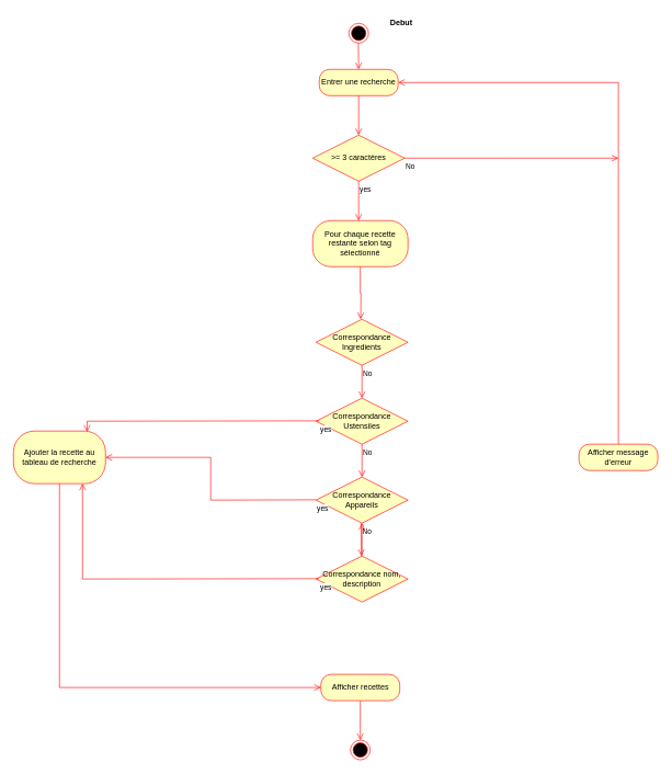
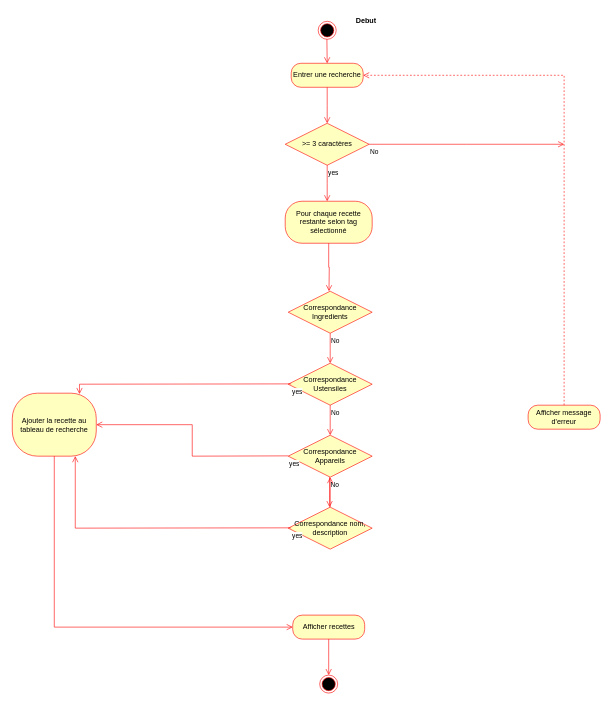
  <mxCell id="0" />
  <mxCell id="1" parent="0" />
  <mxCell id="2" value="" style="ellipse;html=1;shape=endState;fillColor=#000000;strokeColor=#ff0000;" vertex="1" parent="1"><mxGeometry x="530" y="35" width="30" height="30" as="geometry" /></mxCell>
  <mxCell id="3" value="Debut" style="text;align=center;fontStyle=1;verticalAlign=middle;spacingLeft=3;spacingRight=3;strokeColor=none;rotatable=0;points=[[0,0.5],[1,0.5]];portConstraint=eastwest;" vertex="1" parent="1"><mxGeometry x="570" y="20" width="80" height="26" as="geometry" /></mxCell>
  <mxCell id="4" value="Entrer une recherche" style="rounded=1;whiteSpace=wrap;html=1;arcSize=40;fontColor=#000000;fillColor=#ffffc0;strokeColor=#ff0000;" vertex="1" parent="1"><mxGeometry x="485" y="105" width="120" height="40" as="geometry" /></mxCell>
  <mxCell id="5" value="" style="edgeStyle=orthogonalEdgeStyle;html=1;verticalAlign=bottom;endArrow=open;endSize=8;strokeColor=#ff0000;rounded=0;" edge="1" source="4" parent="1"><mxGeometry relative="1" as="geometry"><mxPoint x="545" y="205" as="targetPoint" /></mxGeometry></mxCell>
  <mxCell id="6" value="&amp;gt;= 3 caractères" style="rhombus;whiteSpace=wrap;html=1;fillColor=#ffffc0;strokeColor=#ff0000;" vertex="1" parent="1"><mxGeometry x="475" y="205" width="140" height="70" as="geometry" /></mxCell>
  <mxCell id="7" value="yes" style="edgeStyle=orthogonalEdgeStyle;html=1;align=left;verticalAlign=top;endArrow=open;endSize=8;strokeColor=#ff0000;rounded=0;" edge="1" source="6" parent="1"><mxGeometry x="-1" relative="1" as="geometry"><mxPoint x="545" y="335" as="targetPoint" /></mxGeometry></mxCell>
  <mxCell id="8" value="No" style="edgeStyle=orthogonalEdgeStyle;html=1;align=left;verticalAlign=top;endArrow=open;endSize=8;strokeColor=#ff0000;rounded=0;exitX=1;exitY=0.5;exitDx=0;exitDy=0;" edge="1" parent="1" source="6"><mxGeometry x="-1" relative="1" as="geometry"><mxPoint x="940" y="240" as="targetPoint" /><mxPoint x="670" y="295" as="sourcePoint" /></mxGeometry></mxCell>
  <mxCell id="9" value="Pour chaque recette restante selon tag sélectionné" style="rounded=1;whiteSpace=wrap;html=1;arcSize=40;fontColor=#000000;fillColor=#ffffc0;strokeColor=#ff0000;" vertex="1" parent="1"><mxGeometry x="475" y="335" width="145" height="70" as="geometry" /></mxCell>
  <mxCell id="10" value="" style="edgeStyle=orthogonalEdgeStyle;html=1;verticalAlign=bottom;endArrow=open;endSize=8;strokeColor=#ff0000;rounded=0;" edge="1" source="9" parent="1"><mxGeometry relative="1" as="geometry"><mxPoint x="548" y="485" as="targetPoint" /></mxGeometry></mxCell>
  <mxCell id="11" value="Correspondance Ingredients" style="rhombus;whiteSpace=wrap;html=1;fillColor=#ffffc0;strokeColor=#ff0000;" vertex="1" parent="1"><mxGeometry x="480" y="485" width="140" height="70" as="geometry" /></mxCell>
  <mxCell id="12" value="No" style="edgeStyle=orthogonalEdgeStyle;html=1;align=left;verticalAlign=top;endArrow=open;endSize=8;strokeColor=#ff0000;rounded=0;exitX=0.5;exitY=1;exitDx=0;exitDy=0;" edge="1" parent="1" source="11"><mxGeometry x="-1" relative="1" as="geometry"><mxPoint y="605" as="targetPoint" x="550" /><mxPoint x="620" y="519.5" as="sourcePoint" /></mxGeometry></mxCell>
  <mxCell id="13" value="Correspondance Ustensiles" style="rhombus;whiteSpace=wrap;html=1;fillColor=#ffffc0;strokeColor=#ff0000;" vertex="1" parent="1"><mxGeometry x="480" y="605" width="140" height="70" as="geometry" /></mxCell>
  <mxCell id="14" value="Correspondance Appareils" style="rhombus;whiteSpace=wrap;html=1;fillColor=#ffffc0;strokeColor=#ff0000;" vertex="1" parent="1"><mxGeometry x="480" y="725" width="140" height="70" as="geometry" /></mxCell>
  <mxCell id="15" value="No" style="edgeStyle=orthogonalEdgeStyle;html=1;align=left;verticalAlign=top;endArrow=open;endSize=8;strokeColor=#ff0000;rounded=0;exitX=0.5;exitY=1;exitDx=0;exitDy=0;" edge="1" parent="1"><mxGeometry x="-1" relative="1" as="geometry"><mxPoint y="725" as="targetPoint" x="550" /><mxPoint y="675" as="sourcePoint" x="550" /><Array as="points"><mxPoint y="685" x="550" /><mxPoint y="685" x="550" /></Array></mxGeometry></mxCell>
  <mxCell id="16" value="No" style="edgeStyle=orthogonalEdgeStyle;html=1;align=left;verticalAlign=top;endArrow=open;endSize=8;strokeColor=#ff0000;rounded=0;exitX=0.5;exitY=1;exitDx=0;exitDy=0;" edge="1" parent="1"><mxGeometry x="-1" relative="1" as="geometry"><mxPoint x="549" y="845" as="targetPoint" /><mxPoint x="549" y="795" as="sourcePoint" /></mxGeometry></mxCell>
  <mxCell id="17" value="Correspondance nom, description" style="rhombus;whiteSpace=wrap;html=1;fillColor=#ffffc0;strokeColor=#ff0000;" vertex="1" parent="1"><mxGeometry x="480" y="845" width="140" height="70" as="geometry" /></mxCell>
  <mxCell id="18" value="yes" style="edgeStyle=orthogonalEdgeStyle;html=1;align=left;verticalAlign=top;endArrow=open;endSize=8;strokeColor=#ff0000;rounded=0;exitX=0;exitY=0.5;exitDx=0;exitDy=0;entryX=0.8;entryY=0.013;entryDx=0;entryDy=0;entryPerimeter=0;" edge="1" parent="1" target="21"><mxGeometry x="-1" relative="1" as="geometry"><mxPoint x="345" y="639.5" as="targetPoint" /><mxPoint x="485" y="639.5" as="sourcePoint" /></mxGeometry></mxCell>
  <mxCell id="19" value="yes" style="edgeStyle=orthogonalEdgeStyle;html=1;align=left;verticalAlign=top;endArrow=open;endSize=8;strokeColor=#ff0000;rounded=0;exitX=0;exitY=0.5;exitDx=0;exitDy=0;entryX=1;entryY=0.5;entryDx=0;entryDy=0;" edge="1" parent="1" target="21"><mxGeometry x="-1" relative="1" as="geometry"><mxPoint x="340" y="759.5" as="targetPoint" /><mxPoint x="480" y="759.5" as="sourcePoint" /></mxGeometry></mxCell>
  <mxCell id="20" value="yes" style="edgeStyle=orthogonalEdgeStyle;html=1;align=left;verticalAlign=top;endArrow=open;endSize=8;strokeColor=#ff0000;rounded=0;exitX=0;exitY=0.5;exitDx=0;exitDy=0;entryX=0.75;entryY=1;entryDx=0;entryDy=0;" edge="1" parent="1" target="21"><mxGeometry x="-1" relative="1" as="geometry"><mxPoint x="345" y="879.5" as="targetPoint" /><mxPoint x="485" y="879.5" as="sourcePoint" /></mxGeometry></mxCell>
- <mxCell id="21" value="Ajouter la recette au tableau de recherche" style="rounded=1;whiteSpace=wrap;html=1;arcSize=40;fontColor=#000000;fillColor=#ffffc0;strokeColor=#ff0000;" vertex="1" parent="1"><mxGeometry x="20" y="655" width="140" height="80" as="geometry" /></mxCell>
+ <mxCell id="21" value="Ajouter la recette au tableau de recherche" style="rounded=1;whiteSpace=wrap;html=1;arcSize=40;fontColor=#000000;fillColor=#ffffc0;strokeColor=#ff0000;" vertex="1" parent="1"><mxGeometry x="20" y="655" width="140" height="105" as="geometry" /></mxCell>
  <mxCell id="22" value="" style="edgeStyle=orthogonalEdgeStyle;html=1;verticalAlign=bottom;endArrow=open;endSize=8;strokeColor=#ff0000;rounded=0;entryX=0;entryY=0.5;entryDx=0;entryDy=0;" edge="1" source="21" parent="1" target="23"><mxGeometry relative="1" as="geometry"><mxPoint x="90" y="1055" as="targetPoint" /><Array as="points"><mxPoint x="90" y="1045" /></Array></mxGeometry></mxCell>
  <mxCell id="23" value="Afficher recettes" style="rounded=1;whiteSpace=wrap;html=1;arcSize=40;fontColor=#000000;fillColor=#ffffc0;strokeColor=#ff0000;" vertex="1" parent="1"><mxGeometry x="487.5" y="1025" width="120" height="40" as="geometry" /></mxCell>
  <mxCell id="24" value="" style="edgeStyle=orthogonalEdgeStyle;html=1;verticalAlign=bottom;endArrow=open;endSize=8;strokeColor=#ff0000;rounded=0;" edge="1" source="23" parent="1"><mxGeometry relative="1" as="geometry"><mxPoint x="547.5" y="1125" as="targetPoint" /></mxGeometry></mxCell>
  <mxCell id="25" value="" style="ellipse;html=1;shape=endState;fillColor=#000000;strokeColor=#ff0000;" vertex="1" parent="1"><mxGeometry x="532.5" y="1125" width="30" height="30" as="geometry" /></mxCell>
  <mxCell id="26" value="Afficher message d'erreur" style="rounded=1;whiteSpace=wrap;html=1;arcSize=40;fontColor=#000000;fillColor=#ffffc0;strokeColor=#ff0000;" vertex="1" parent="1"><mxGeometry x="880" y="675" width="120" height="40" as="geometry" /></mxCell>
  <mxCell id="27" value="" style="edgeStyle=orthogonalEdgeStyle;html=1;verticalAlign=bottom;endArrow=open;endSize=8;strokeColor=#ff0000;rounded=0;" edge="1" source="17" parent="1" target="14"><mxGeometry relative="1" as="geometry"><mxPoint x="940" y="775" as="targetPoint" /></mxGeometry></mxCell>
- <mxCell id="28" value="" style="edgeStyle=orthogonalEdgeStyle;html=1;verticalAlign=bottom;endArrow=open;endSize=8;strokeColor=#ff0000;rounded=0;exitX=0.5;exitY=0;exitDx=0;exitDy=0;entryX=1;entryY=0.5;entryDx=0;entryDy=0;" edge="1" parent="1" source="26" target="4"><mxGeometry relative="1" as="geometry"><mxPoint x="930" y="215" as="targetPoint" /><mxPoint x="880" y="415" as="sourcePoint" /></mxGeometry></mxCell>
+ <mxCell id="28" value="" style="edgeStyle=orthogonalEdgeStyle;html=1;verticalAlign=bottom;endArrow=open;endSize=8;strokeColor=#ff0000;rounded=0;exitX=0.5;exitY=0;exitDx=0;exitDy=0;entryX=1;entryY=0.5;entryDx=0;entryDy=0;dashed=1;" edge="1" parent="1" source="26" target="4"><mxGeometry relative="1" as="geometry"><mxPoint x="930" y="215" as="targetPoint" /><mxPoint x="880" y="415" as="sourcePoint" /></mxGeometry></mxCell>
  <mxCell id="29" value="" style="edgeStyle=orthogonalEdgeStyle;html=1;verticalAlign=bottom;endArrow=open;endSize=8;strokeColor=#ff0000;rounded=0;entryX=0.5;entryY=0;entryDx=0;entryDy=0;" edge="1" parent="1" target="4"><mxGeometry relative="1" as="geometry"><mxPoint x="544.5" y="95" as="targetPoint" /><mxPoint x="544.5" y="65" as="sourcePoint" /></mxGeometry></mxCell>
